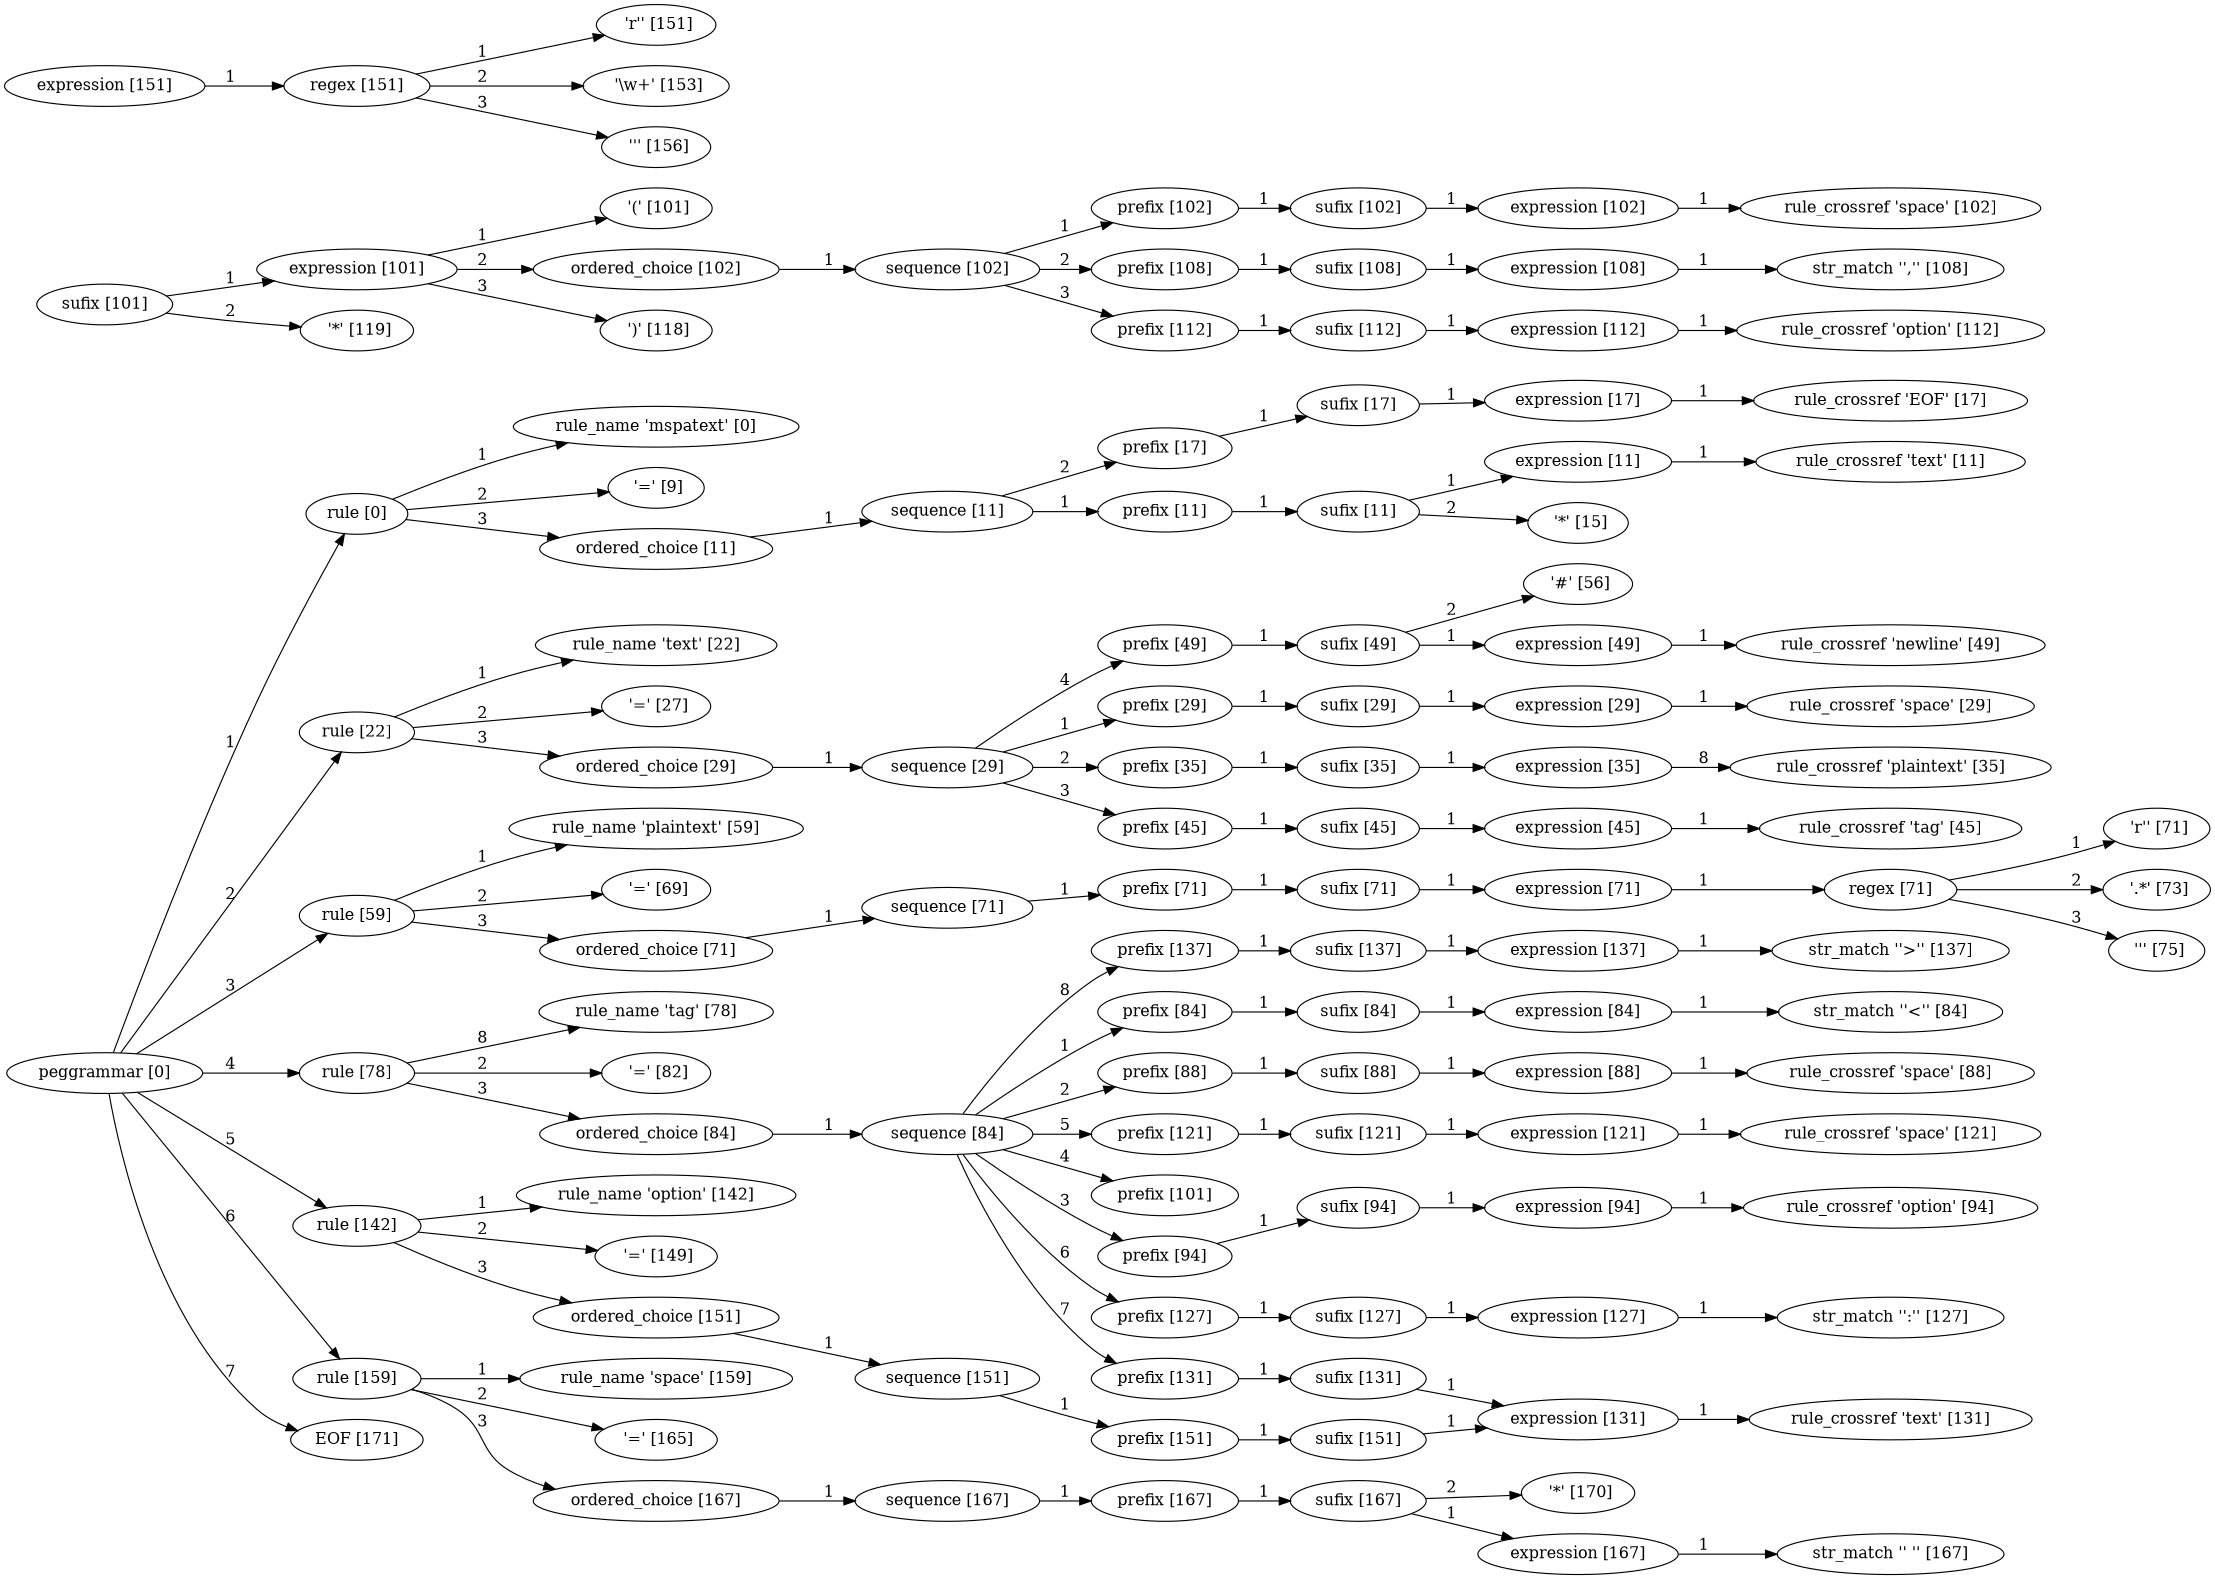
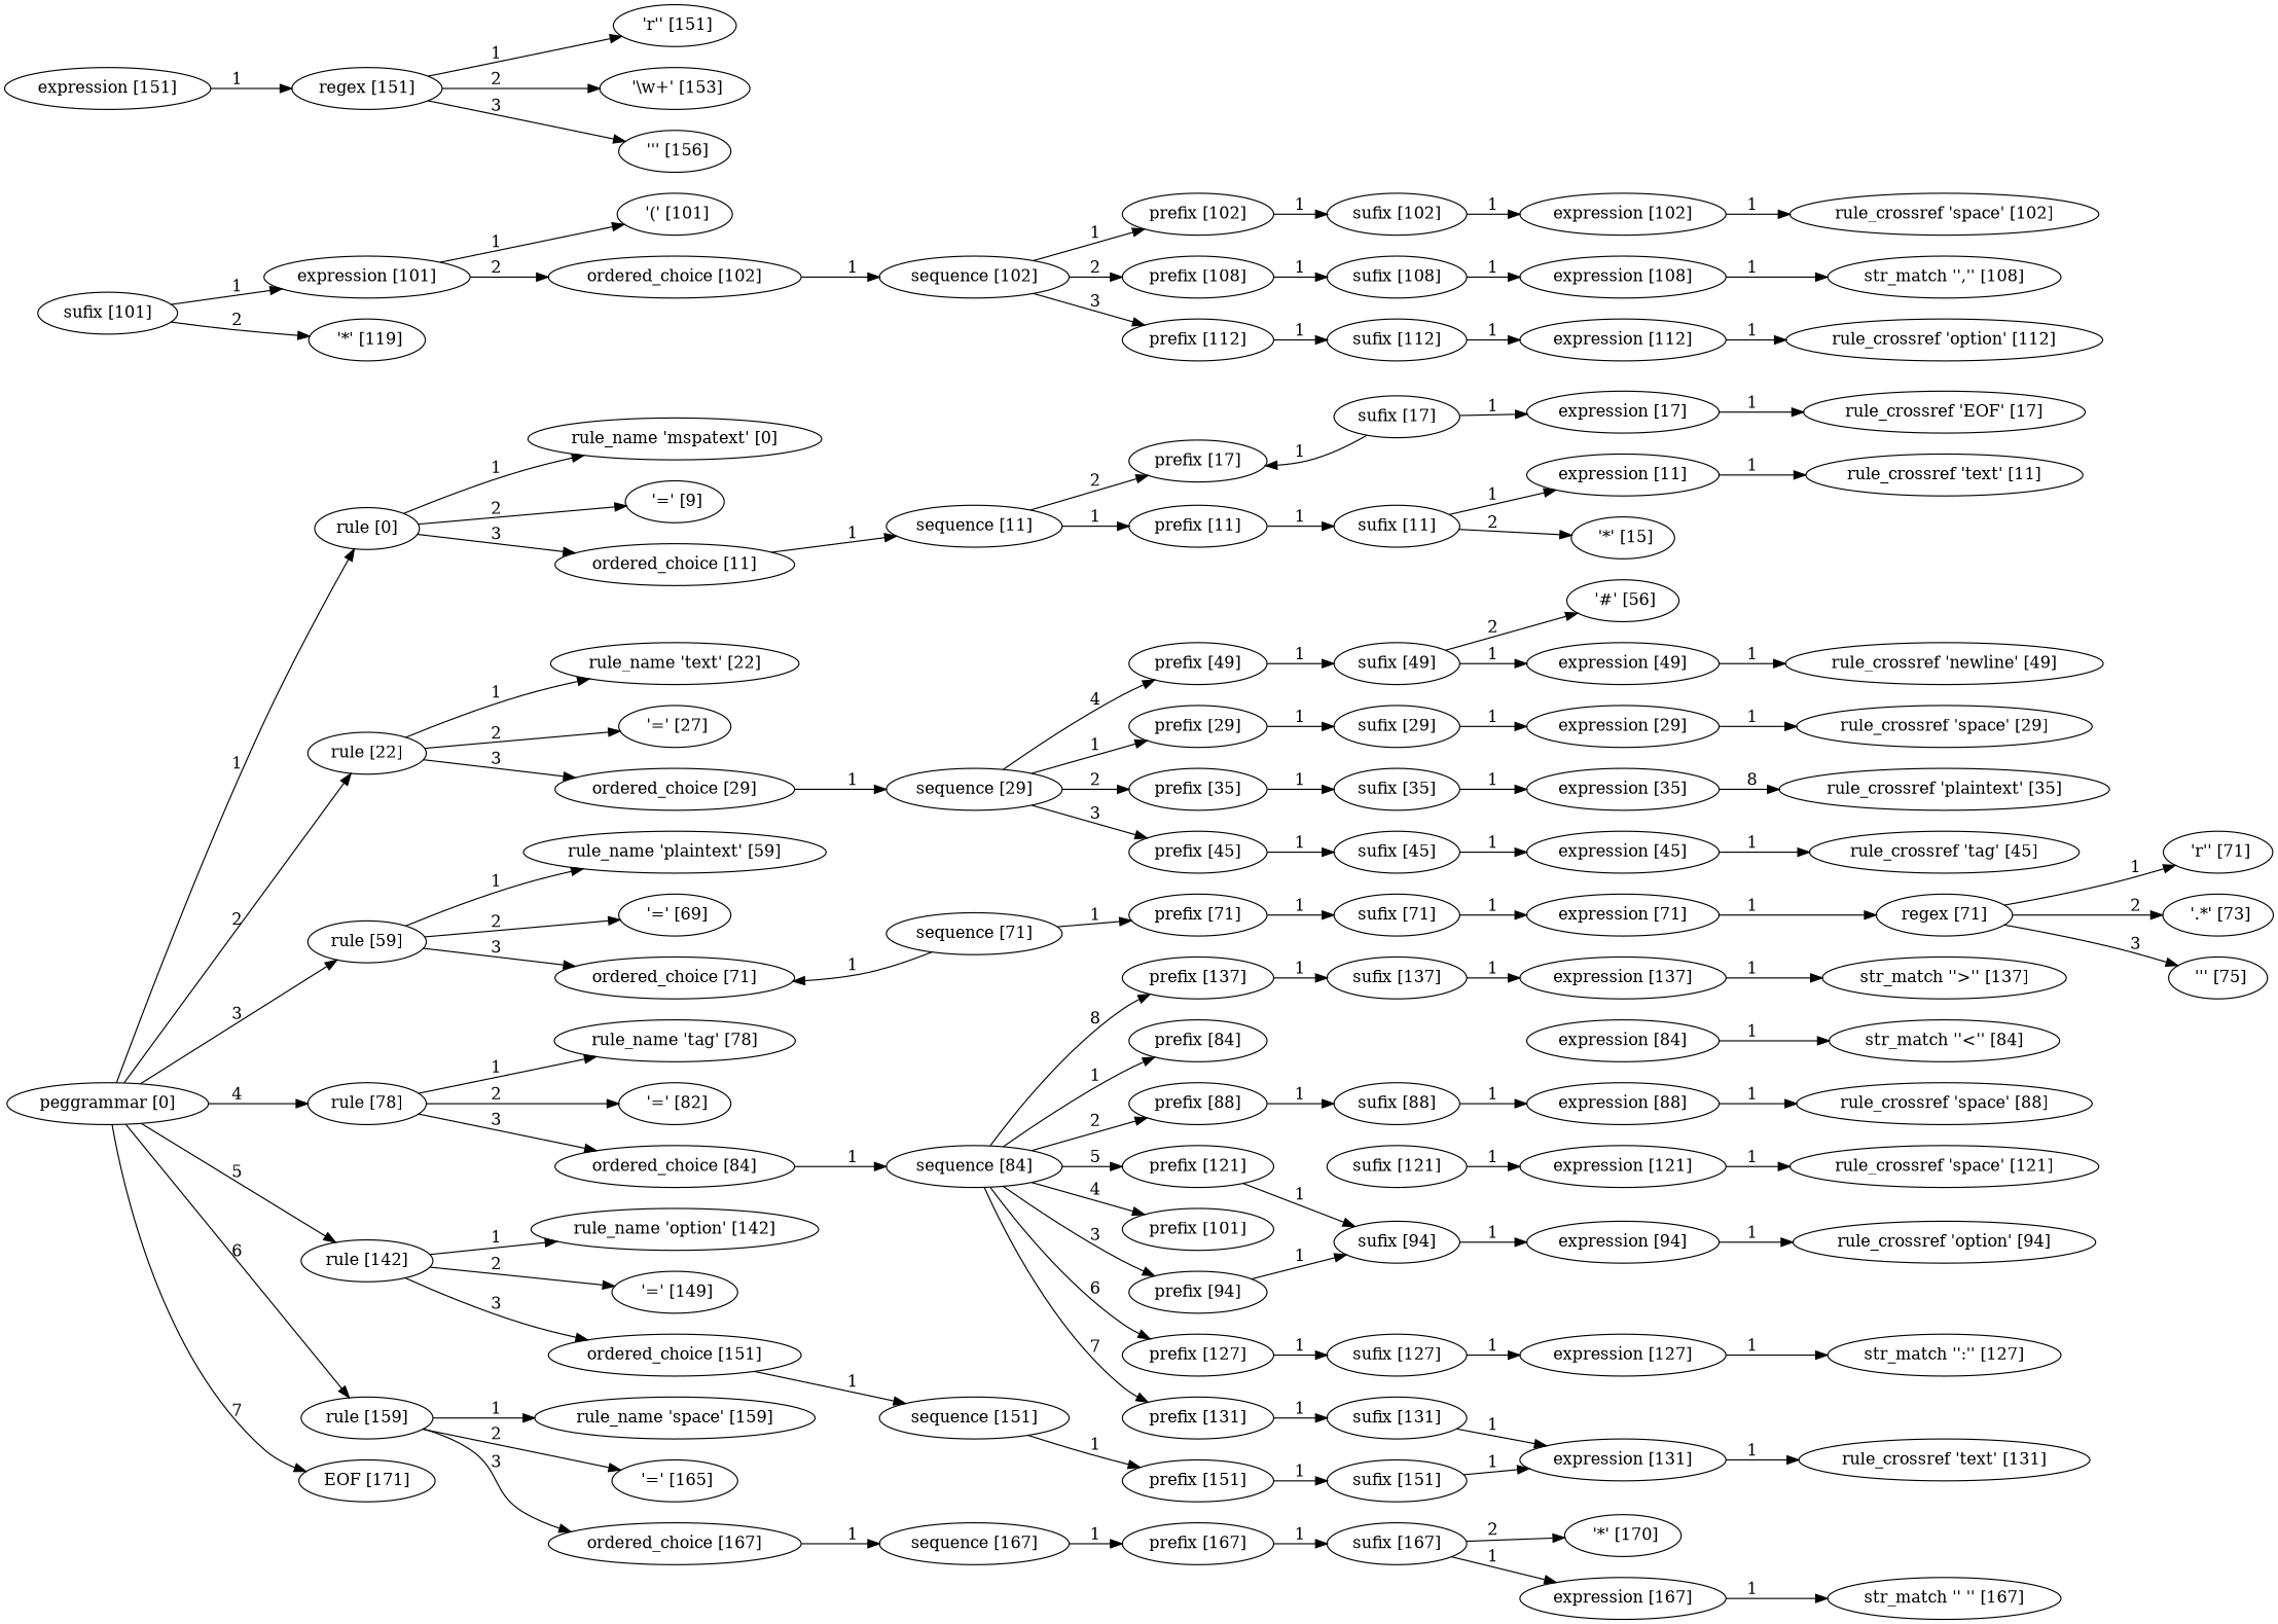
  digraph {
    rankdir=LR
    n1 [label="peggrammar [0]"]
    n2 [label="rule [0]"]
    n3 [label="rule [22]"]
    n4 [label="rule [59]"]
    n5 [label="rule [78]"]
    n6 [label="rule [142]"]
    n7 [label="rule [159]"]
    n8 [label="EOF [171]"]
    n9 [label="rule_name 'mspatext' [0]"]
    n10 [label=" '=' [9]"]
    n11 [label="ordered_choice [11]"]
    n12 [label="rule_name 'text' [22]"]
    n13 [label=" '=' [27]"]
    n14 [label="ordered_choice [29]"]
    n15 [label="rule_name 'plaintext' [59]"]
    n16 [label=" '=' [69]"]
    n17 [label="ordered_choice [71]"]
    n18 [label="rule_name 'tag' [78]"]
    n19 [label=" '=' [82]"]
    n20 [label="ordered_choice [84]"]
    n21 [label="rule_name 'option' [142]"]
    n22 [label=" '=' [149]"]
    n23 [label="ordered_choice [151]"]
    n24 [label="rule_name 'space' [159]"]
    n25 [label=" '=' [165]"]
    n26 [label="ordered_choice [167]"]
    n27 [label="sequence [11]"]
    n28 [label="prefix [11]"]
    n29 [label="prefix [17]"]
    n30 [label="sufix [11]"]
    n31 [label="sufix [17]"]
    n32 [label="expression [11]"]
    n33 [label=" '*' [15]"]
    n34 [label="rule_crossref 'text' [11]"]
    n35 [label="expression [17]"]
    n36 [label="rule_crossref 'EOF' [17]"]
    n37 [label="sequence [29]"]
    n38 [label="prefix [29]"]
    n39 [label="prefix [35]"]
    n40 [label="prefix [45]"]
    n41 [label="prefix [49]"]
    n42 [label="sufix [29]"]
    n43 [label="sufix [35]"]
    n44 [label="sufix [45]"]
    n45 [label="sufix [49]"]
    n46 [label="expression [29]"]
    n47 [label="rule_crossref 'space' [29]"]
    n48 [label="expression [35]"]
    n49 [label="rule_crossref 'plaintext' [35]"]
    n50 [label="expression [45]"]
    n51 [label="rule_crossref 'tag' [45]"]
    n52 [label="expression [49]"]
    n53 [label=" '#' [56]"]
    n54 [label="rule_crossref 'newline' [49]"]
    n55 [label="sequence [71]"]
    n56 [label="prefix [71]"]
    n57 [label="sufix [71]"]
    n58 [label="expression [71]"]
    n59 [label="regex [71]"]
    n60 [label=" 'r'' [71]"]
    n61 [label=" '.*' [73]"]
    n62 [label=" ''' [75]"]
    n63 [label="sequence [84]"]
    n64 [label="prefix [84]"]
    n65 [label="prefix [88]"]
    n66 [label="prefix [94]"]
    n67 [label="prefix [101]"]
    n68 [label="prefix [121]"]
    n69 [label="prefix [127]"]
    n70 [label="prefix [131]"]
    n71 [label="prefix [137]"]
-   n72 [label="sufix [84]"]
    n73 [label="sufix [88]"]
    n74 [label="sufix [94]"]
    n75 [label="sufix [121]"]
    n76 [label="sufix [127]"]
    n77 [label="sufix [131]"]
    n78 [label="sufix [137]"]
    n79 [label="expression [84]"]
    n80 [label="str_match ''<'' [84]"]
    n81 [label="expression [88]"]
    n82 [label="rule_crossref 'space' [88]"]
    n83 [label="expression [94]"]
    n84 [label="rule_crossref 'option' [94]"]
    n85 [label="sufix [101]"]
    n86 [label="expression [101]"]
    n87 [label=" '*' [119]"]
    n88 [label=" '(' [101]"]
    n89 [label="ordered_choice [102]"]
-   n90 [label=" ')' [118]"]
    n91 [label="sequence [102]"]
    n92 [label="prefix [102]"]
    n93 [label="prefix [108]"]
    n94 [label="prefix [112]"]
    n95 [label="sufix [102]"]
    n96 [label="sufix [108]"]
    n97 [label="sufix [112]"]
    n98 [label="expression [102]"]
    n99 [label="rule_crossref 'space' [102]"]
    n100 [label="expression [108]"]
    n101 [label="str_match '','' [108]"]
    n102 [label="expression [112]"]
    n103 [label="rule_crossref 'option' [112]"]
    n104 [label="expression [121]"]
    n105 [label="rule_crossref 'space' [121]"]
    n106 [label="expression [127]"]
    n107 [label="str_match '':'' [127]"]
    n108 [label="expression [131]"]
    n109 [label="rule_crossref 'text' [131]"]
    n110 [label="expression [137]"]
    n111 [label="str_match ''>'' [137]"]
    n112 [label="sequence [151]"]
    n113 [label="prefix [151]"]
    n114 [label="sufix [151]"]
    n115 [label="expression [151]"]
    n116 [label="regex [151]"]
    n117 [label=" 'r'' [151]"]
    n118 [label=" '\\w+' [153]"]
    n119 [label=" ''' [156]"]
    n120 [label="sequence [167]"]
    n121 [label="prefix [167]"]
    n122 [label="sufix [167]"]
    n123 [label="expression [167]"]
    n124 [label=" '*' [170]"]
    n125 [label="str_match '' '' [167]"]
    n1 -> n2 [label=1]
    n1 -> n3 [label=2]
    n1 -> n4 [label=3]
    n1 -> n5 [label=4]
    n1 -> n6 [label=5]
    n1 -> n7 [label=6]
    n1 -> n8 [label=7]
    n2 -> n9 [label=1]
    n2 -> n10 [label=2]
    n2 -> n11 [label=3]
    n3 -> n12 [label=1]
    n3 -> n13 [label=2]
    n3 -> n14 [label=3]
    n4 -> n15 [label=1]
    n4 -> n16 [label=2]
    n4 -> n17 [label=3]
-   n5 -> n18 [label=8]
+   n5 -> n18 [label=1]
    n5 -> n19 [label=2]
    n5 -> n20 [label=3]
    n6 -> n21 [label=1]
    n6 -> n22 [label=2]
    n6 -> n23 [label=3]
    n7 -> n24 [label=1]
    n7 -> n25 [label=2]
    n7 -> n26 [label=3]
    n11 -> n27 [label=1]
    n14 -> n37 [label=1]
-   n17 -> n55 [label=1]
+   n55 -> n17 [label=1]
    n20 -> n63 [label=1]
    n23 -> n112 [label=1]
    n26 -> n120 [label=1]
    n27 -> n28 [label=1]
    n27 -> n29 [label=2]
    n28 -> n30 [label=1]
-   n29 -> n31 [label=1]
+   n31 -> n29 [label=1]
    n30 -> n32 [label=1]
    n30 -> n33 [label=2]
    n31 -> n35 [label=1]
    n32 -> n34 [label=1]
    n35 -> n36 [label=1]
    n37 -> n38 [label=1]
    n37 -> n39 [label=2]
    n37 -> n40 [label=3]
    n37 -> n41 [label=4]
    n38 -> n42 [label=1]
    n39 -> n43 [label=1]
    n40 -> n44 [label=1]
    n41 -> n45 [label=1]
    n42 -> n46 [label=1]
    n43 -> n48 [label=1]
    n44 -> n50 [label=1]
    n45 -> n52 [label=1]
    n45 -> n53 [label=2]
    n46 -> n47 [label=1]
    n48 -> n49 [label=8]
    n50 -> n51 [label=1]
    n52 -> n54 [label=1]
    n55 -> n56 [label=1]
    n56 -> n57 [label=1]
    n57 -> n58 [label=1]
    n58 -> n59 [label=1]
    n59 -> n60 [label=1]
    n59 -> n61 [label=2]
    n59 -> n62 [label=3]
    n63 -> n64 [label=1]
    n63 -> n65 [label=2]
    n63 -> n66 [label=3]
    n63 -> n67 [label=4]
    n63 -> n68 [label=5]
    n63 -> n69 [label=6]
    n63 -> n70 [label=7]
    n63 -> n71 [label=8]
-   n64 -> n72 [label=1]
    n65 -> n73 [label=1]
    n66 -> n74 [label=1]
-   n68 -> n75 [label=1]
+   n68 -> n74 [label=1]
    n69 -> n76 [label=1]
    n70 -> n77 [label=1]
    n71 -> n78 [label=1]
-   n72 -> n79 [label=1]
    n73 -> n81 [label=1]
    n74 -> n83 [label=1]
    n75 -> n104 [label=1]
    n76 -> n106 [label=1]
    n77 -> n108 [label=1]
    n78 -> n110 [label=1]
    n79 -> n80 [label=1]
    n81 -> n82 [label=1]
    n83 -> n84 [label=1]
    n85 -> n86 [label=1]
    n85 -> n87 [label=2]
    n86 -> n88 [label=1]
    n86 -> n89 [label=2]
-   n86 -> n90 [label=3]
    n89 -> n91 [label=1]
    n91 -> n92 [label=1]
    n91 -> n93 [label=2]
    n91 -> n94 [label=3]
    n92 -> n95 [label=1]
    n93 -> n96 [label=1]
    n94 -> n97 [label=1]
    n95 -> n98 [label=1]
    n96 -> n100 [label=1]
    n97 -> n102 [label=1]
    n98 -> n99 [label=1]
    n100 -> n101 [label=1]
    n102 -> n103 [label=1]
    n104 -> n105 [label=1]
    n106 -> n107 [label=1]
    n108 -> n109 [label=1]
    n110 -> n111 [label=1]
    n112 -> n113 [label=1]
    n113 -> n114 [label=1]
    n114 -> n108 [label=1]
    n115 -> n116 [label=1]
    n116 -> n117 [label=1]
    n116 -> n118 [label=2]
    n116 -> n119 [label=3]
    n120 -> n121 [label=1]
    n121 -> n122 [label=1]
    n122 -> n123 [label=1]
    n122 -> n124 [label=2]
    n123 -> n125 [label=1]
  }
